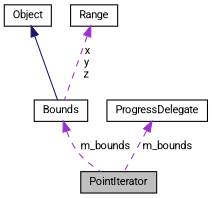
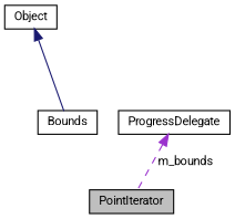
  digraph {
    fontname=Roboto
    node [color=black fontname=Roboto fontsize=10 shape=record]
    edge [color=darkorchid3 dir=back fontname=Roboto fontsize=10 labelfontname=Helvetica labelfontsize=10 style=dashed]
    n1 [fillcolor=grey75 fontcolor=black height=0.2 label=PointIterator style=filled width=0.4]
    n2 [height=0.2 label=Object width=0.4]
    n3 [height=0.2 label=Bounds width=0.4]
-   n4 [height=0.2 label=Range width=0.4]
    n5 [height=0.2 label=ProgressDelegate width=0.4]
    n2 -> n3 [color=midnightblue style=solid]
-   n3 -> n1 [label=" m_bounds"]
-   n4 -> n3 [label=" x\ny\nz"]
    n5 -> n1 [label=" m_bounds"]
  }
